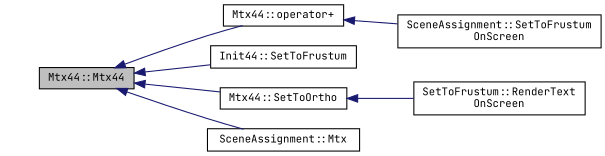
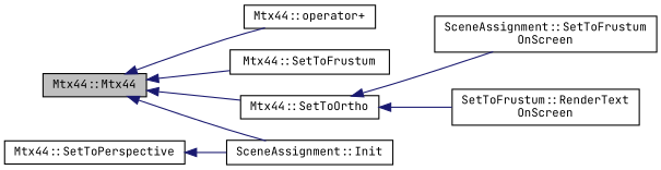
  digraph {
    fontname="JetBrains Mono"
    rankdir=LR
    node [color=black fontname="JetBrains Mono" fontsize=10 shape=record]
    edge [color=midnightblue dir=back fontname="JetBrains Mono" fontsize=10 labelfontname=Helvetica labelfontsize=10 style=solid]
    n1 [fillcolor=grey75 fontcolor=black height=0.2 label="Mtx44::Mtx44" style=filled width=0.4]
    n2 [height=0.2 label="Mtx44::operator+" width=0.4]
-   n3 [height=0.2 label="Init44::SetToFrustum" width=0.4]
+   n3 [height=0.2 label="Mtx44::SetToFrustum" width=0.4]
    n4 [height=0.2 label="Mtx44::SetToOrtho" width=0.4]
-   n5 [height=0.2 label="SceneAssignment::Mtx" width=0.4]
+   n5 [height=0.2 label="SceneAssignment::Init" width=0.4]
    n6 [height=0.2 label="SetToFrustum::RenderText\lOnScreen" width=0.4]
    n7 [height=0.2 label="SceneAssignment::SetToFrustum\lOnScreen" width=0.4]
+   n8 [height=0.2 label="Mtx44::SetToPerspective" width=0.4]
    n1 -> n2
    n1 -> n3
    n1 -> n4
    n1 -> n5
    n4 -> n6
-   n2 -> n7
+   n4 -> n7
+   n8 -> n5
  }
